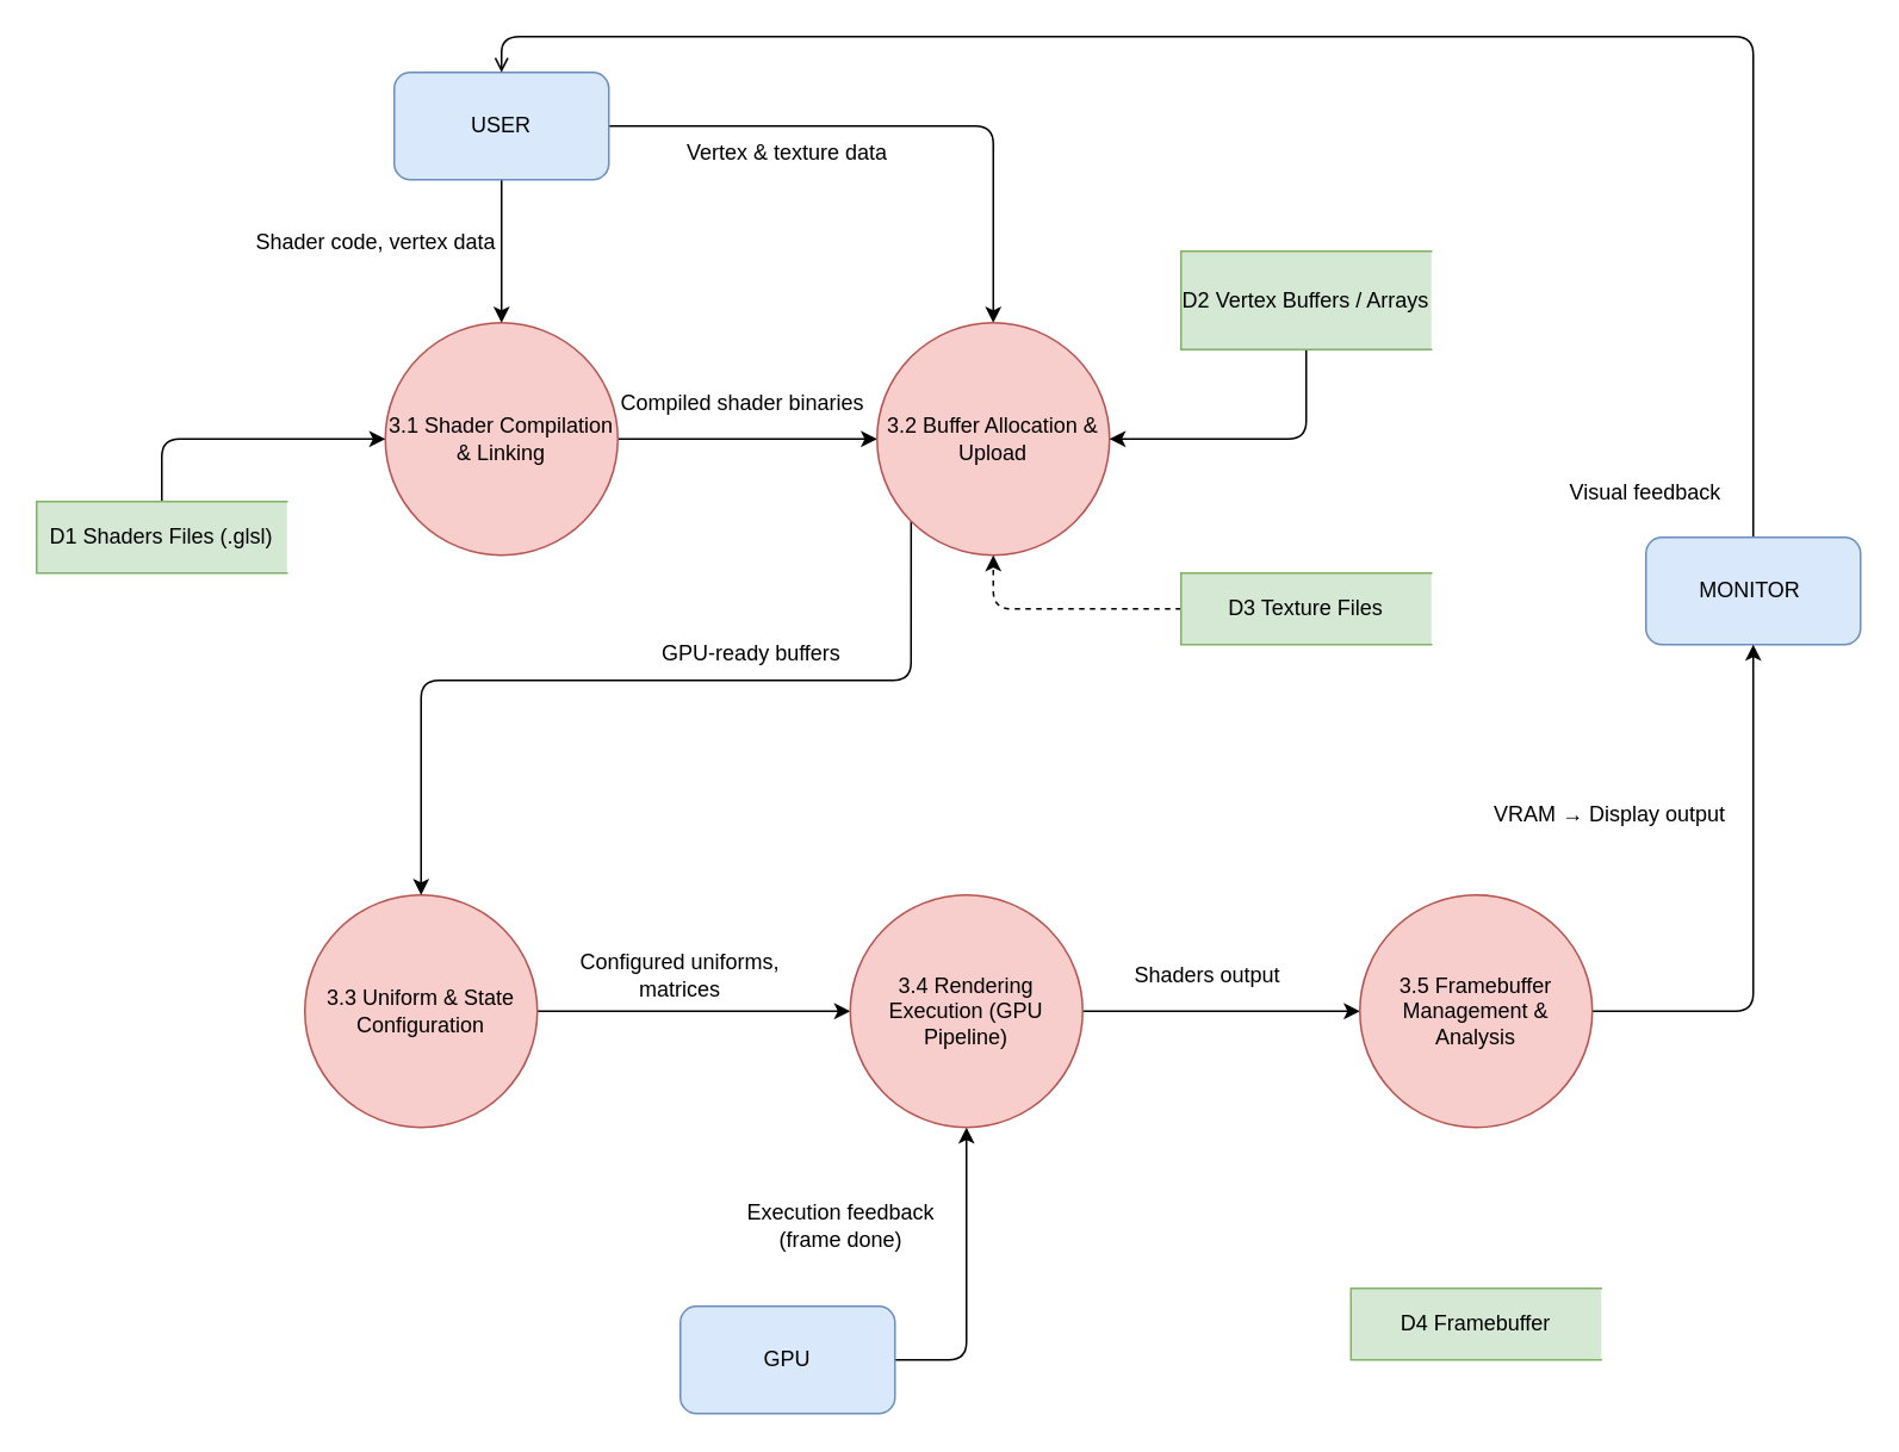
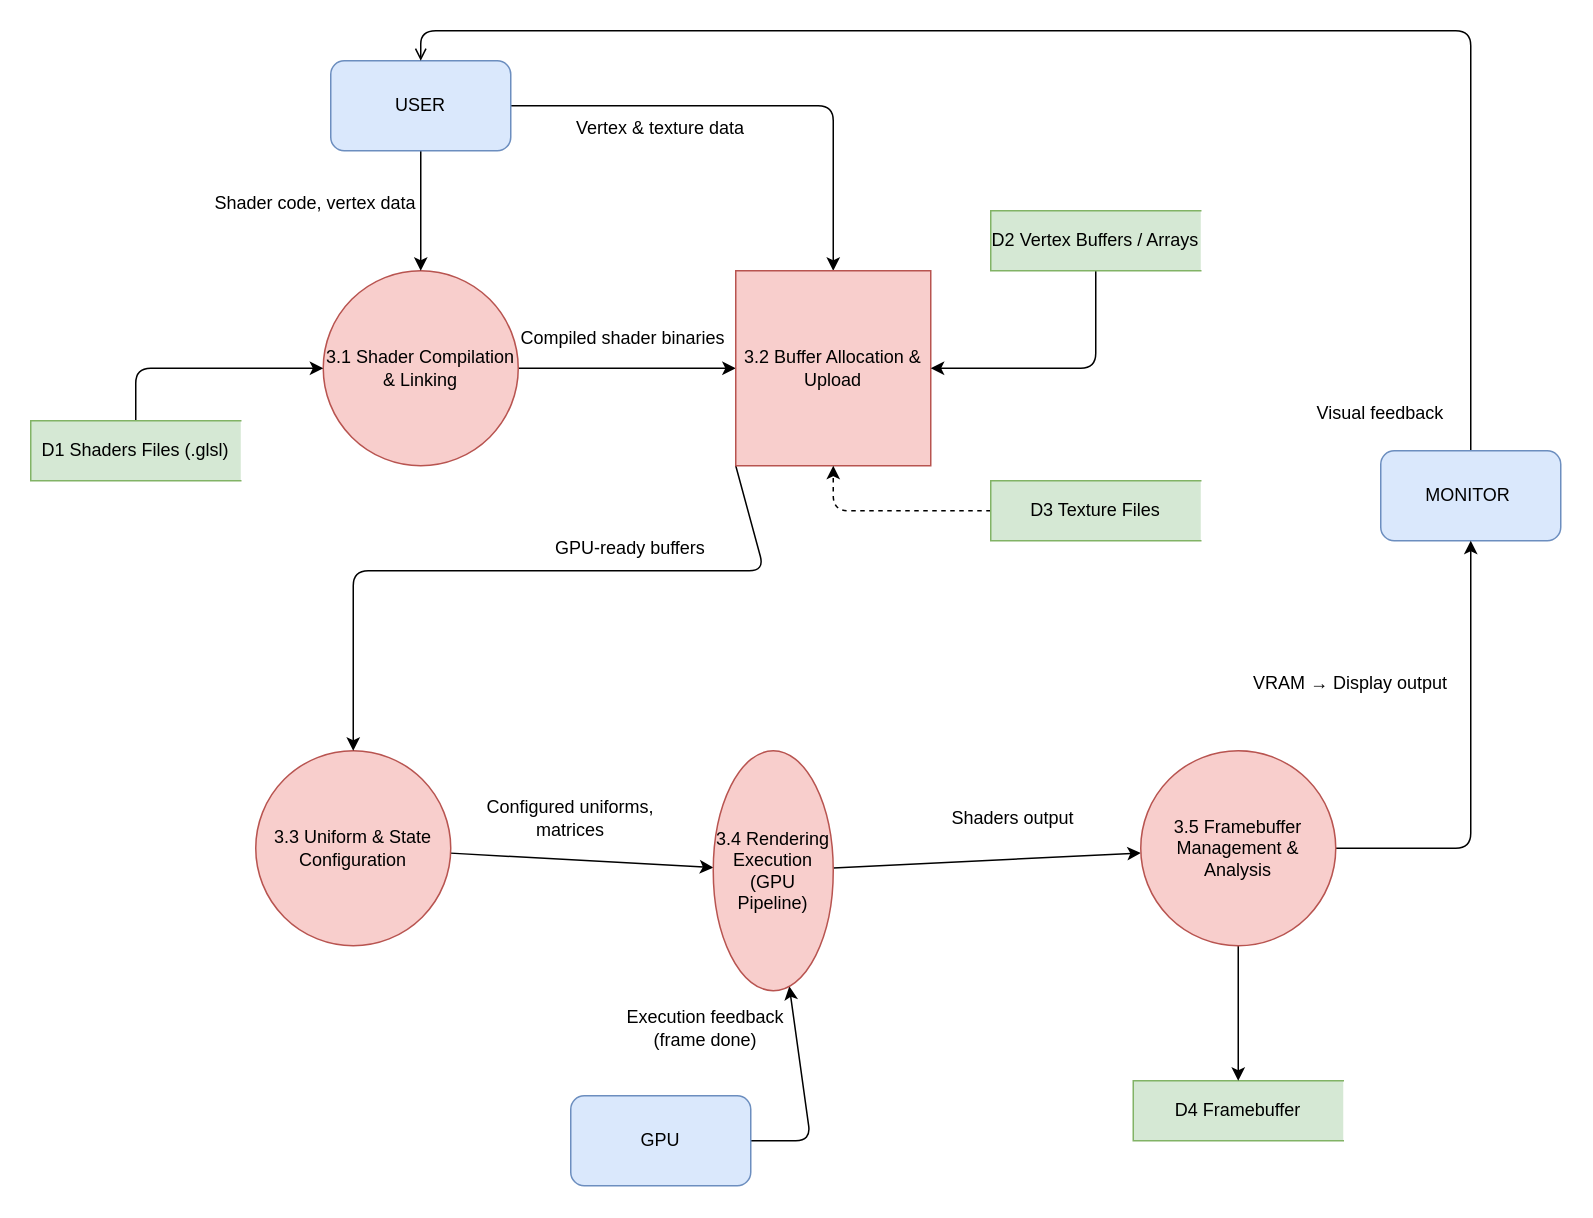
  <mxCell id="0" />
  <mxCell id="1" parent="0" />
  <mxCell id="2" style="edgeStyle=none;html=1;" edge="1" parent="1" source="3" target="12"><mxGeometry relative="1" as="geometry" /></mxCell>
  <mxCell id="3" value="3.1 Shader Compilation &amp;amp; Linking" style="ellipse;whiteSpace=wrap;html=1;aspect=fixed;fillColor=#f8cecc;strokeColor=#b85450;" parent="1" vertex="1"><mxGeometry x="215" y="180" width="130" height="130" as="geometry" /></mxCell>
  <mxCell id="4" style="edgeStyle=none;html=1;" edge="1" parent="1" source="6" target="3"><mxGeometry relative="1" as="geometry" /></mxCell>
  <mxCell id="5" style="edgeStyle=none;html=1;" edge="1" parent="1" source="6" target="12"><mxGeometry relative="1" as="geometry"><Array as="points"><mxPoint x="555" y="70" /></Array></mxGeometry></mxCell>
  <mxCell id="6" value="USER" style="rounded=1;whiteSpace=wrap;html=1;fillColor=#dae8fc;strokeColor=#6c8ebf;" parent="1" vertex="1"><mxGeometry x="220" y="40" width="120" height="60" as="geometry" /></mxCell>
  <mxCell id="7" style="edgeStyle=none;html=1;" edge="1" parent="1" source="8" target="24"><mxGeometry relative="1" as="geometry"><Array as="points"><mxPoint x="540" y="760" /></Array></mxGeometry></mxCell>
  <mxCell id="8" value="GPU" style="rounded=1;whiteSpace=wrap;html=1;fillColor=#dae8fc;strokeColor=#6c8ebf;" parent="1" vertex="1"><mxGeometry x="380" y="730" width="120" height="60" as="geometry" /></mxCell>
  <mxCell id="9" style="edgeStyle=none;html=1;" edge="1" parent="1" source="10" target="24"><mxGeometry relative="1" as="geometry" /></mxCell>
  <mxCell id="10" value="3.3 Uniform &amp;amp; State Configuration" style="ellipse;whiteSpace=wrap;html=1;aspect=fixed;fillColor=#f8cecc;strokeColor=#b85450;" parent="1" vertex="1"><mxGeometry x="170" y="500" width="130" height="130" as="geometry" /></mxCell>
  <mxCell id="11" style="edgeStyle=none;html=1;exitX=0;exitY=1;exitDx=0;exitDy=0;" edge="1" parent="1" source="12" target="10"><mxGeometry relative="1" as="geometry"><Array as="points"><mxPoint x="509" y="380" /><mxPoint x="235" y="380" /></Array></mxGeometry></mxCell>
- <mxCell id="12" value="3.2 Buffer Allocation &amp;amp; Upload" style="ellipse;whiteSpace=wrap;html=1;aspect=fixed;fillColor=#f8cecc;strokeColor=#b85450;" parent="1" vertex="1"><mxGeometry x="490" y="180" width="130" height="130" as="geometry" /></mxCell>
+ <mxCell id="12" value="3.2 Buffer Allocation &amp;amp; Upload" style="whiteSpace=wrap;html=1;aspect=fixed;fillColor=#f8cecc;strokeColor=#b85450;rounded=0;" parent="1" vertex="1"><mxGeometry x="490" y="180" width="130" height="130" as="geometry" /></mxCell>
  <mxCell id="13" style="edgeStyle=none;html=1;dashed=1;" edge="1" parent="1" source="14" target="12"><mxGeometry relative="1" as="geometry"><Array as="points"><mxPoint x="555" y="340" /></Array></mxGeometry></mxCell>
  <mxCell id="14" value="D3 Texture Files" style="html=1;dashed=0;whiteSpace=wrap;shape=partialRectangle;right=0;fillColor=#d5e8d4;strokeColor=#82b366;" parent="1" vertex="1"><mxGeometry x="660" y="320" width="140" height="40" as="geometry" /></mxCell>
  <mxCell id="15" value="Shader code, vertex data" style="text;strokeColor=none;align=center;fillColor=none;html=1;verticalAlign=middle;whiteSpace=wrap;rounded=0;" parent="1" vertex="1"><mxGeometry x="140" y="120" width="140" height="30" as="geometry" /></mxCell>
  <mxCell id="16" style="edgeStyle=none;html=1;" edge="1" parent="1" source="17" target="3"><mxGeometry relative="1" as="geometry"><Array as="points"><mxPoint x="90" y="245" /></Array></mxGeometry></mxCell>
  <mxCell id="17" value="D1 Shaders Files (.glsl)" style="html=1;dashed=0;whiteSpace=wrap;shape=partialRectangle;right=0;fillColor=#d5e8d4;strokeColor=#82b366;" parent="1" vertex="1"><mxGeometry x="20" y="280" width="140" height="40" as="geometry" /></mxCell>
  <mxCell id="18" style="edgeStyle=none;html=1;endArrow=open;" edge="1" parent="1" source="19" target="6"><mxGeometry relative="1" as="geometry"><Array as="points"><mxPoint x="980" y="20" /><mxPoint x="280" y="20" /></Array></mxGeometry></mxCell>
  <mxCell id="19" value="MONITOR&amp;nbsp;" style="rounded=1;whiteSpace=wrap;html=1;fillColor=#dae8fc;strokeColor=#6c8ebf;" vertex="1" parent="1"><mxGeometry x="920" y="300" width="120" height="60" as="geometry" /></mxCell>
  <mxCell id="20" style="edgeStyle=none;html=1;" edge="1" parent="1" source="21" target="12"><mxGeometry relative="1" as="geometry"><Array as="points"><mxPoint x="730" y="245" /></Array></mxGeometry></mxCell>
- <mxCell id="21" value="D2 Vertex Buffers / Arrays" style="html=1;dashed=0;whiteSpace=wrap;shape=partialRectangle;right=0;fillColor=#d5e8d4;strokeColor=#82b366;" vertex="1" parent="1"><mxGeometry x="660" y="140" width="140" height="55" as="geometry" /></mxCell>
+ <mxCell id="21" value="D2 Vertex Buffers / Arrays" style="html=1;dashed=0;whiteSpace=wrap;shape=partialRectangle;right=0;fillColor=#d5e8d4;strokeColor=#82b366;" vertex="1" parent="1"><mxGeometry x="660" y="140" width="140" height="40" as="geometry" /></mxCell>
  <mxCell id="22" value="D4 Framebuffer" style="html=1;dashed=0;whiteSpace=wrap;shape=partialRectangle;right=0;fillColor=#d5e8d4;strokeColor=#82b366;" vertex="1" parent="1"><mxGeometry x="755" y="720" width="140" height="40" as="geometry" /></mxCell>
  <mxCell id="23" style="edgeStyle=none;html=1;" edge="1" parent="1" source="24" target="27"><mxGeometry relative="1" as="geometry" /></mxCell>
- <mxCell id="24" value="3.4 Rendering Execution (GPU Pipeline)" style="ellipse;whiteSpace=wrap;html=1;aspect=fixed;fillColor=#f8cecc;strokeColor=#b85450;" vertex="1" parent="1"><mxGeometry x="475" y="500" width="130" height="130" as="geometry" /></mxCell>
+ <mxCell id="24" value="3.4 Rendering Execution (GPU Pipeline)" style="ellipse;whiteSpace=wrap;html=1;aspect=fixed;fillColor=#f8cecc;strokeColor=#b85450;" vertex="1" parent="1"><mxGeometry x="475" y="500" width="80" height="160" as="geometry" /></mxCell>
+ <mxCell id="25" style="edgeStyle=none;html=1;" edge="1" parent="1" source="27" target="22"><mxGeometry relative="1" as="geometry" /></mxCell>
  <mxCell id="26" style="edgeStyle=none;html=1;" edge="1" parent="1" source="27" target="19"><mxGeometry relative="1" as="geometry"><Array as="points"><mxPoint x="980" y="565" /></Array></mxGeometry></mxCell>
  <mxCell id="27" value="3.5 Framebuffer Management &amp;amp; Analysis" style="ellipse;whiteSpace=wrap;html=1;aspect=fixed;fillColor=#f8cecc;strokeColor=#b85450;" vertex="1" parent="1"><mxGeometry x="760" y="500" width="130" height="130" as="geometry" /></mxCell>
  <mxCell id="28" value="Compiled shader binaries" style="text;strokeColor=none;align=center;fillColor=none;html=1;verticalAlign=middle;whiteSpace=wrap;rounded=0;" vertex="1" parent="1"><mxGeometry x="345" y="210" width="140" height="30" as="geometry" /></mxCell>
  <mxCell id="29" value="Vertex &amp;amp; texture data" style="text;strokeColor=none;align=center;fillColor=none;html=1;verticalAlign=middle;whiteSpace=wrap;rounded=0;" vertex="1" parent="1"><mxGeometry x="370" y="70" width="140" height="30" as="geometry" /></mxCell>
  <mxCell id="30" value="GPU-ready buffers" style="text;strokeColor=none;align=center;fillColor=none;html=1;verticalAlign=middle;whiteSpace=wrap;rounded=0;" vertex="1" parent="1"><mxGeometry x="350" y="350" width="140" height="30" as="geometry" /></mxCell>
  <mxCell id="31" value="Configured uniforms, matrices" style="text;strokeColor=none;align=center;fillColor=none;html=1;verticalAlign=middle;whiteSpace=wrap;rounded=0;" vertex="1" parent="1"><mxGeometry x="310" y="530" width="140" height="30" as="geometry" /></mxCell>
  <mxCell id="32" value="Execution feedback (frame done)" style="text;strokeColor=none;align=center;fillColor=none;html=1;verticalAlign=middle;whiteSpace=wrap;rounded=0;" vertex="1" parent="1"><mxGeometry x="400" y="670" width="140" height="30" as="geometry" /></mxCell>
  <mxCell id="33" value="Shaders output" style="text;strokeColor=none;align=center;fillColor=none;html=1;verticalAlign=middle;whiteSpace=wrap;rounded=0;" vertex="1" parent="1"><mxGeometry x="605" y="530" width="140" height="30" as="geometry" /></mxCell>
  <mxCell id="34" value="VRAM → Display output" style="text;strokeColor=none;align=center;fillColor=none;html=1;verticalAlign=middle;whiteSpace=wrap;rounded=0;" vertex="1" parent="1"><mxGeometry x="830" y="440" width="140" height="30" as="geometry" /></mxCell>
  <mxCell id="35" value="Visual feedback" style="text;strokeColor=none;align=center;fillColor=none;html=1;verticalAlign=middle;whiteSpace=wrap;rounded=0;" vertex="1" parent="1"><mxGeometry x="850" y="260" width="140" height="30" as="geometry" /></mxCell>
